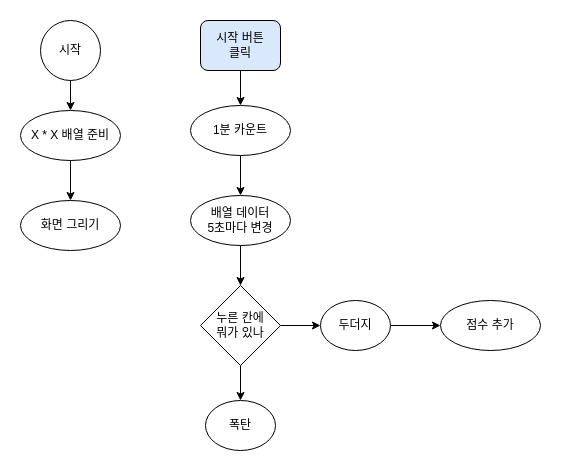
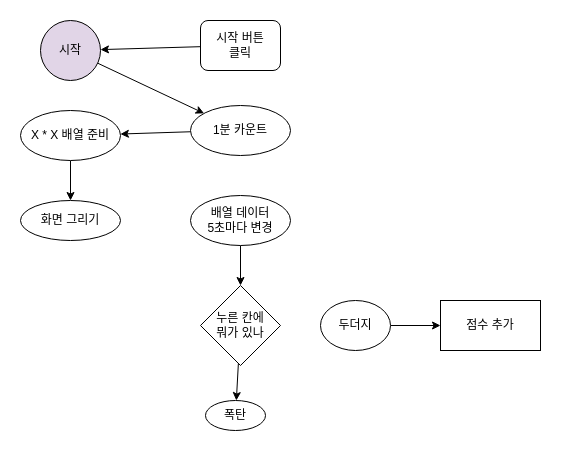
  <mxCell id="0" />
  <mxCell id="1" parent="0" />
- <mxCell id="2" value="" style="edgeStyle=none;html=1;" edge="1" parent="1" source="3" target="5"><mxGeometry relative="1" as="geometry" /></mxCell>
- <mxCell id="3" value="시작" style="ellipse;whiteSpace=wrap;html=1;aspect=fixed;" vertex="1" parent="1"><mxGeometry x="40" y="20" width="60" height="60" as="geometry" /></mxCell>
+ <mxCell id="2" value="" style="edgeStyle=none;html=1;" edge="1" parent="1" source="3" target="12"><mxGeometry relative="1" as="geometry" /></mxCell>
+ <mxCell id="3" value="시작" style="ellipse;whiteSpace=wrap;html=1;aspect=fixed;fillColor=#e1d5e7;" vertex="1" parent="1"><mxGeometry x="40" y="20" width="60" height="60" as="geometry" /></mxCell>
  <mxCell id="4" value="" style="edgeStyle=none;html=1;" edge="1" parent="1" source="5" target="6"><mxGeometry relative="1" as="geometry" /></mxCell>
  <mxCell id="5" value="X * X 배열 준비" style="ellipse;whiteSpace=wrap;html=1;" vertex="1" parent="1"><mxGeometry x="20" y="110" width="100" height="50" as="geometry" /></mxCell>
- <mxCell id="6" value="화면 그리기" style="ellipse;whiteSpace=wrap;html=1;" vertex="1" parent="1"><mxGeometry x="20" y="200" width="100" height="50" as="geometry" /></mxCell>
- <mxCell id="7" value="" style="edgeStyle=none;html=1;" edge="1" parent="1" source="8" target="12"><mxGeometry relative="1" as="geometry" /></mxCell>
- <mxCell id="8" value="시작 버튼 &lt;br&gt;클릭" style="rounded=1;whiteSpace=wrap;html=1;fillColor=#dae8fc;" vertex="1" parent="1"><mxGeometry x="200" y="20" width="80" height="50" as="geometry" /></mxCell>
+ <mxCell id="6" value="화면 그리기" style="ellipse;whiteSpace=wrap;html=1;" vertex="1" parent="1"><mxGeometry x="20" y="200" width="100" height="40" as="geometry" /></mxCell>
+ <mxCell id="7" value="" style="edgeStyle=none;html=1;" edge="1" parent="1" source="8" target="3"><mxGeometry relative="1" as="geometry" /></mxCell>
+ <mxCell id="8" value="시작 버튼 &lt;br&gt;클릭" style="rounded=1;whiteSpace=wrap;html=1;" vertex="1" parent="1"><mxGeometry x="200" y="20" width="80" height="50" as="geometry" /></mxCell>
  <mxCell id="9" value="" style="edgeStyle=none;html=1;" edge="1" parent="1" source="10" target="15"><mxGeometry relative="1" as="geometry" /></mxCell>
  <mxCell id="10" value="배열 데이터 &lt;br&gt;5초마다 변경" style="ellipse;whiteSpace=wrap;html=1;" vertex="1" parent="1"><mxGeometry x="190" y="195" width="100" height="50" as="geometry" /></mxCell>
- <mxCell id="11" value="" style="edgeStyle=none;html=1;" edge="1" parent="1" source="12" target="10"><mxGeometry relative="1" as="geometry" /></mxCell>
+ <mxCell id="11" value="" style="edgeStyle=none;html=1;" edge="1" parent="1" source="12" target="5"><mxGeometry relative="1" as="geometry" /></mxCell>
  <mxCell id="12" value="1분 카운트" style="ellipse;whiteSpace=wrap;html=1;" vertex="1" parent="1"><mxGeometry x="190" y="105" width="100" height="50" as="geometry" /></mxCell>
- <mxCell id="13" value="" style="edgeStyle=none;html=1;" edge="1" parent="1" source="15" target="17"><mxGeometry relative="1" as="geometry" /></mxCell>
  <mxCell id="14" value="" style="edgeStyle=none;html=1;" edge="1" parent="1" source="15" target="18"><mxGeometry relative="1" as="geometry" /></mxCell>
  <mxCell id="15" value="누른 칸에&lt;br&gt;뭐가 있나" style="rhombus;whiteSpace=wrap;html=1;" vertex="1" parent="1"><mxGeometry x="200" y="285" width="80" height="80" as="geometry" /></mxCell>
  <mxCell id="16" value="" style="edgeStyle=none;html=1;" edge="1" parent="1" source="17" target="19"><mxGeometry relative="1" as="geometry" /></mxCell>
  <mxCell id="17" value="두더지" style="ellipse;whiteSpace=wrap;html=1;" vertex="1" parent="1"><mxGeometry x="320" y="300" width="70" height="50" as="geometry" /></mxCell>
- <mxCell id="18" value="폭탄" style="ellipse;whiteSpace=wrap;html=1;" vertex="1" parent="1"><mxGeometry x="205" y="400" width="70" height="50" as="geometry" /></mxCell>
- <mxCell id="19" value="점수 추가" style="ellipse;whiteSpace=wrap;html=1;" vertex="1" parent="1"><mxGeometry x="440" y="300" width="100" height="50" as="geometry" /></mxCell>
+ <mxCell id="18" value="폭탄" style="ellipse;whiteSpace=wrap;html=1;" vertex="1" parent="1"><mxGeometry x="205" y="400" width="60" height="30" as="geometry" /></mxCell>
+ <mxCell id="19" value="점수 추가" style="whiteSpace=wrap;html=1;rounded=0;" vertex="1" parent="1"><mxGeometry x="440" y="300" width="100" height="50" as="geometry" /></mxCell>
